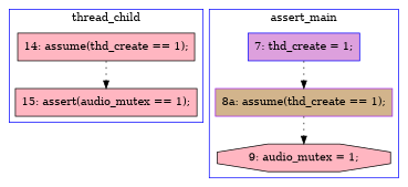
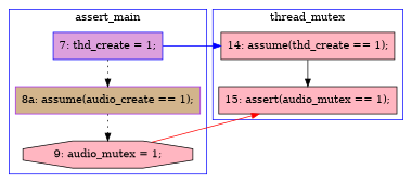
  digraph {
    node [color=black fillcolor=lightpink shape=box style=filled]
    edge [color=black style=dotted]
    n1 [label="15: assert(audio_mutex == 1);"]
    n2 [label="14: assume(thd_create == 1);"]
    n3 [label="9: audio_mutex = 1;" shape=octagon]
    n4 [color=blue fillcolor=plum label="7: thd_create = 1;"]
-   n5 [color=purple fillcolor=tan label="8a: assume(thd_create == 1);"]
+   n5 [color=purple fillcolor=tan label="8a: assume(audio_create == 1);"]
    subgraph cluster_1 {
      color=blue
-     label=thread_child
+     label=thread_mutex
      n1
      n2
    }
    subgraph cluster_2 {
      color=blue
      label=assert_main
      n3
      n4
      n5
    }
-   n2 -> n1
+   n2 -> n1 [style=solid]
+   n3 -> n1 [color=Red constraint=false style=""]
+   n4 -> n2 [color=Blue constraint=false style=""]
    n4 -> n5
    n5 -> n3
  }
